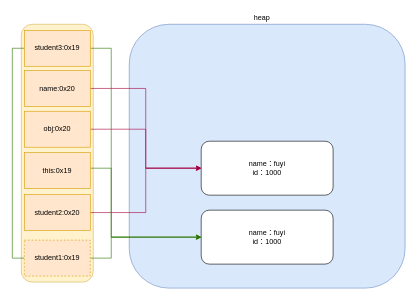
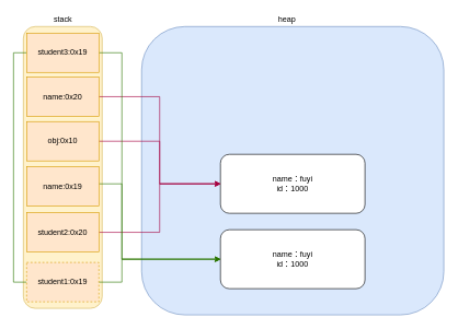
  <mxCell id="0" />
  <mxCell id="1" parent="0" />
  <mxCell id="2" value="" style="rounded=1;whiteSpace=wrap;html=1;fillColor=#fff2cc;strokeColor=#d6b656;" vertex="1" parent="1"><mxGeometry x="35" y="40" width="120" height="430" as="geometry" /></mxCell>
  <mxCell id="3" value="" style="rounded=1;whiteSpace=wrap;html=1;fillColor=#dae8fc;strokeColor=#6c8ebf;" vertex="1" parent="1"><mxGeometry x="215" y="40" width="460" height="440" as="geometry" /></mxCell>
  <mxCell id="4" value="name：fuyi&lt;br&gt;id：1000" style="rounded=1;whiteSpace=wrap;html=1;" vertex="1" parent="1"><mxGeometry x="335" y="350" width="220" height="90" as="geometry" /></mxCell>
  <mxCell id="5" value="name：fuyi&lt;br&gt;id：1000" style="rounded=1;whiteSpace=wrap;html=1;" vertex="1" parent="1"><mxGeometry x="335" y="235" width="220" height="90" as="geometry" /></mxCell>
  <mxCell id="6" style="edgeStyle=orthogonalEdgeStyle;rounded=0;orthogonalLoop=1;jettySize=auto;html=1;entryX=0;entryY=0.5;entryDx=0;entryDy=0;fillColor=#60a917;strokeColor=#2D7600;" edge="1" parent="1" source="8" target="4"><mxGeometry relative="1" as="geometry"><Array as="points"><mxPoint x="185" y="430" /><mxPoint x="185" y="395" /></Array></mxGeometry></mxCell>
  <mxCell id="7" style="edgeStyle=orthogonalEdgeStyle;rounded=0;orthogonalLoop=1;jettySize=auto;html=1;entryX=0;entryY=0.5;entryDx=0;entryDy=0;fillColor=#60a917;strokeColor=#2D7600;endArrow=none;" edge="1" parent="1" source="8" target="20"><mxGeometry relative="1" as="geometry"><Array as="points"><mxPoint x="20" y="430" /><mxPoint x="20" y="80" /></Array></mxGeometry></mxCell>
  <mxCell id="8" value="student1:0x19" style="rounded=0;whiteSpace=wrap;html=1;fillColor=#ffe6cc;strokeColor=#d79b00;dashed=1;" vertex="1" parent="1"><mxGeometry x="40" y="400" width="110" height="60" as="geometry" /></mxCell>
  <mxCell id="9" style="edgeStyle=orthogonalEdgeStyle;rounded=0;orthogonalLoop=1;jettySize=auto;html=1;fillColor=#d80073;strokeColor=#A50040;" edge="1" parent="1" source="10" target="5"><mxGeometry relative="1" as="geometry" /></mxCell>
  <mxCell id="10" value="student2:0x20" style="rounded=0;whiteSpace=wrap;html=1;fillColor=#ffe6cc;strokeColor=#d79b00;" vertex="1" parent="1"><mxGeometry x="40" y="324" width="110" height="60" as="geometry" /></mxCell>
  <mxCell id="11" style="edgeStyle=orthogonalEdgeStyle;rounded=0;orthogonalLoop=1;jettySize=auto;html=1;entryX=0;entryY=0.5;entryDx=0;entryDy=0;fillColor=#60a917;strokeColor=#2D7600;" edge="1" parent="1" source="12" target="4"><mxGeometry relative="1" as="geometry"><Array as="points"><mxPoint x="185" y="280" /><mxPoint x="185" y="395" /></Array></mxGeometry></mxCell>
- <mxCell id="12" value="this:0x19" style="rounded=0;whiteSpace=wrap;html=1;fillColor=#ffe6cc;strokeColor=#d79b00;" vertex="1" parent="1"><mxGeometry x="40" y="254" width="110" height="60" as="geometry" /></mxCell>
+ <mxCell id="12" value="name:0x19" style="rounded=0;whiteSpace=wrap;html=1;fillColor=#ffe6cc;strokeColor=#d79b00;" vertex="1" parent="1"><mxGeometry x="40" y="254" width="110" height="60" as="geometry" /></mxCell>
  <mxCell id="13" style="edgeStyle=orthogonalEdgeStyle;rounded=0;orthogonalLoop=1;jettySize=auto;html=1;fillColor=#d80073;strokeColor=#A50040;" edge="1" parent="1" source="14" target="5"><mxGeometry relative="1" as="geometry" /></mxCell>
- <mxCell id="14" value="obj:0x20" style="rounded=0;whiteSpace=wrap;html=1;fillColor=#ffe6cc;strokeColor=#d79b00;" vertex="1" parent="1"><mxGeometry x="40" y="185" width="110" height="60" as="geometry" /></mxCell>
+ <mxCell id="14" value="obj:0x10" style="rounded=0;whiteSpace=wrap;html=1;fillColor=#ffe6cc;strokeColor=#d79b00;" vertex="1" parent="1"><mxGeometry x="40" y="185" width="110" height="60" as="geometry" /></mxCell>
  <mxCell id="15" style="edgeStyle=orthogonalEdgeStyle;rounded=0;orthogonalLoop=1;jettySize=auto;html=1;entryX=0;entryY=0.5;entryDx=0;entryDy=0;fillColor=#d80073;strokeColor=#A50040;" edge="1" parent="1" source="16" target="5"><mxGeometry relative="1" as="geometry" /></mxCell>
  <mxCell id="16" value="name:0x20" style="rounded=0;whiteSpace=wrap;html=1;fillColor=#ffe6cc;strokeColor=#d79b00;" vertex="1" parent="1"><mxGeometry x="40" y="117" width="110" height="60" as="geometry" /></mxCell>
+ <mxCell id="17" value="stack" style="text;html=1;align=center;verticalAlign=middle;resizable=0;points=[];autosize=1;" vertex="1" parent="1"><mxGeometry x="75" y="20" width="40" height="20" as="geometry" /></mxCell>
  <mxCell id="18" value="heap" style="text;html=1;align=center;verticalAlign=middle;resizable=0;points=[];autosize=1;" vertex="1" parent="1"><mxGeometry x="416" y="20" width="40" height="20" as="geometry" /></mxCell>
  <mxCell id="19" style="edgeStyle=orthogonalEdgeStyle;rounded=0;orthogonalLoop=1;jettySize=auto;html=1;entryX=0;entryY=0.5;entryDx=0;entryDy=0;fillColor=#60a917;strokeColor=#2D7600;" edge="1" parent="1" source="20" target="4"><mxGeometry relative="1" as="geometry"><Array as="points"><mxPoint x="185" y="80" /><mxPoint x="185" y="395" /></Array></mxGeometry></mxCell>
  <mxCell id="20" value="student3:0x19" style="rounded=0;whiteSpace=wrap;html=1;fillColor=#ffe6cc;strokeColor=#d79b00;" vertex="1" parent="1"><mxGeometry x="40" y="50" width="110" height="60" as="geometry" /></mxCell>
